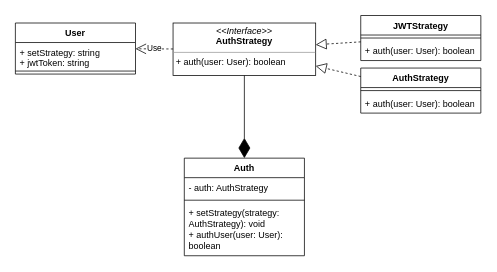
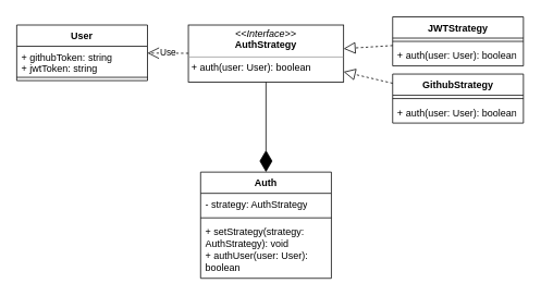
  <mxCell id="0" />
  <mxCell id="1" parent="0" />
  <mxCell id="2" value="&lt;p style=&quot;margin:0px;margin-top:4px;text-align:center;&quot;&gt;&lt;i&gt;&amp;lt;&amp;lt;Interface&amp;gt;&amp;gt;&lt;/i&gt;&lt;br&gt;&lt;b&gt;AuthStrategy&lt;/b&gt;&lt;/p&gt;&lt;hr size=&quot;1&quot;&gt;&lt;p style=&quot;margin:0px;margin-left:4px;&quot;&gt;&lt;/p&gt;&lt;p style=&quot;margin:0px;margin-left:4px;&quot;&gt;+ auth(user: User): boolean&lt;/p&gt;" style="verticalAlign=top;align=left;overflow=fill;fontSize=12;fontFamily=Helvetica;html=1;whiteSpace=wrap;" vertex="1" parent="1"><mxGeometry x="230" y="30" width="190" height="70" as="geometry" /></mxCell>
  <mxCell id="3" value="User" style="swimlane;fontStyle=1;align=center;verticalAlign=top;childLayout=stackLayout;horizontal=1;startSize=26;horizontalStack=0;resizeParent=1;resizeParentMax=0;resizeLast=0;collapsible=1;marginBottom=0;whiteSpace=wrap;html=1;" vertex="1" parent="1"><mxGeometry x="20" y="30" width="160" height="68" as="geometry" /></mxCell>
- <mxCell id="4" value="+ setStrategy: string&lt;br&gt;+ jwtToken: string" style="text;strokeColor=none;fillColor=none;align=left;verticalAlign=top;spacingLeft=4;spacingRight=4;overflow=hidden;rotatable=0;points=[[0,0.5],[1,0.5]];portConstraint=eastwest;whiteSpace=wrap;html=1;" vertex="1" parent="3"><mxGeometry y="26" width="160" height="34" as="geometry" /></mxCell>
+ <mxCell id="4" value="+ githubToken: string&lt;br&gt;+ jwtToken: string" style="text;strokeColor=none;fillColor=none;align=left;verticalAlign=top;spacingLeft=4;spacingRight=4;overflow=hidden;rotatable=0;points=[[0,0.5],[1,0.5]];portConstraint=eastwest;whiteSpace=wrap;html=1;" vertex="1" parent="3"><mxGeometry y="26" width="160" height="34" as="geometry" /></mxCell>
  <mxCell id="5" value="" style="line;strokeWidth=1;fillColor=none;align=left;verticalAlign=middle;spacingTop=-1;spacingLeft=3;spacingRight=3;rotatable=0;labelPosition=right;points=[];portConstraint=eastwest;strokeColor=inherit;" vertex="1" parent="3"><mxGeometry y="60" width="160" height="8" as="geometry" /></mxCell>
  <mxCell id="6" value="Use" style="endArrow=open;endSize=12;dashed=1;html=1;rounded=0;" edge="1" parent="1" source="2" target="3"><mxGeometry width="160" relative="1" as="geometry"><mxPoint x="130" y="170" as="sourcePoint" /><mxPoint x="290" y="170" as="targetPoint" /></mxGeometry></mxCell>
  <mxCell id="7" value="Auth" style="swimlane;fontStyle=1;align=center;verticalAlign=top;childLayout=stackLayout;horizontal=1;startSize=26;horizontalStack=0;resizeParent=1;resizeParentMax=0;resizeLast=0;collapsible=1;marginBottom=0;whiteSpace=wrap;html=1;" vertex="1" parent="1"><mxGeometry x="245" y="210" width="160" height="130" as="geometry" /></mxCell>
- <mxCell id="8" value="- auth: AuthStrategy" style="text;strokeColor=none;fillColor=none;align=left;verticalAlign=top;spacingLeft=4;spacingRight=4;overflow=hidden;rotatable=0;points=[[0,0.5],[1,0.5]];portConstraint=eastwest;whiteSpace=wrap;html=1;" vertex="1" parent="7"><mxGeometry y="26" width="160" height="26" as="geometry" /></mxCell>
+ <mxCell id="8" value="- strategy: AuthStrategy" style="text;strokeColor=none;fillColor=none;align=left;verticalAlign=top;spacingLeft=4;spacingRight=4;overflow=hidden;rotatable=0;points=[[0,0.5],[1,0.5]];portConstraint=eastwest;whiteSpace=wrap;html=1;" vertex="1" parent="7"><mxGeometry y="26" width="160" height="26" as="geometry" /></mxCell>
  <mxCell id="9" value="" style="line;strokeWidth=1;fillColor=none;align=left;verticalAlign=middle;spacingTop=-1;spacingLeft=3;spacingRight=3;rotatable=0;labelPosition=right;points=[];portConstraint=eastwest;strokeColor=inherit;" vertex="1" parent="7"><mxGeometry y="52" width="160" height="8" as="geometry" /></mxCell>
  <mxCell id="10" value="+ setStrategy(strategy: AuthStrategy): void&lt;br&gt;+ authUser(user: User): boolean" style="text;strokeColor=none;fillColor=none;align=left;verticalAlign=top;spacingLeft=4;spacingRight=4;overflow=hidden;rotatable=0;points=[[0,0.5],[1,0.5]];portConstraint=eastwest;whiteSpace=wrap;html=1;" vertex="1" parent="7"><mxGeometry y="60" width="160" height="70" as="geometry" /></mxCell>
  <mxCell id="11" value="" style="endArrow=diamondThin;endFill=1;endSize=24;html=1;rounded=0;" edge="1" parent="1" source="2" target="7"><mxGeometry width="160" relative="1" as="geometry"><mxPoint x="270" y="170" as="sourcePoint" /><mxPoint x="430" y="170" as="targetPoint" /></mxGeometry></mxCell>
  <mxCell id="12" value="JWTStrategy" style="swimlane;fontStyle=1;align=center;verticalAlign=top;childLayout=stackLayout;horizontal=1;startSize=26;horizontalStack=0;resizeParent=1;resizeParentMax=0;resizeLast=0;collapsible=1;marginBottom=0;whiteSpace=wrap;html=1;" vertex="1" parent="1"><mxGeometry x="480" y="20" width="160" height="60" as="geometry" /></mxCell>
  <mxCell id="13" value="" style="line;strokeWidth=1;fillColor=none;align=left;verticalAlign=middle;spacingTop=-1;spacingLeft=3;spacingRight=3;rotatable=0;labelPosition=right;points=[];portConstraint=eastwest;strokeColor=inherit;" vertex="1" parent="12"><mxGeometry y="26" width="160" height="8" as="geometry" /></mxCell>
  <mxCell id="14" value="+ auth(user: User): boolean" style="text;strokeColor=none;fillColor=none;align=left;verticalAlign=top;spacingLeft=4;spacingRight=4;overflow=hidden;rotatable=0;points=[[0,0.5],[1,0.5]];portConstraint=eastwest;whiteSpace=wrap;html=1;" vertex="1" parent="12"><mxGeometry y="34" width="160" height="26" as="geometry" /></mxCell>
- <mxCell id="15" value="AuthStrategy" style="swimlane;fontStyle=1;align=center;verticalAlign=top;childLayout=stackLayout;horizontal=1;startSize=26;horizontalStack=0;resizeParent=1;resizeParentMax=0;resizeLast=0;collapsible=1;marginBottom=0;whiteSpace=wrap;html=1;" vertex="1" parent="1"><mxGeometry x="480" y="90" width="160" height="60" as="geometry" /></mxCell>
+ <mxCell id="15" value="GithubStrategy" style="swimlane;fontStyle=1;align=center;verticalAlign=top;childLayout=stackLayout;horizontal=1;startSize=26;horizontalStack=0;resizeParent=1;resizeParentMax=0;resizeLast=0;collapsible=1;marginBottom=0;whiteSpace=wrap;html=1;" vertex="1" parent="1"><mxGeometry x="480" y="90" width="160" height="60" as="geometry" /></mxCell>
  <mxCell id="16" value="" style="line;strokeWidth=1;fillColor=none;align=left;verticalAlign=middle;spacingTop=-1;spacingLeft=3;spacingRight=3;rotatable=0;labelPosition=right;points=[];portConstraint=eastwest;strokeColor=inherit;" vertex="1" parent="15"><mxGeometry y="26" width="160" height="8" as="geometry" /></mxCell>
  <mxCell id="17" value="+ auth(user: User): boolean" style="text;strokeColor=none;fillColor=none;align=left;verticalAlign=top;spacingLeft=4;spacingRight=4;overflow=hidden;rotatable=0;points=[[0,0.5],[1,0.5]];portConstraint=eastwest;whiteSpace=wrap;html=1;" vertex="1" parent="15"><mxGeometry y="34" width="160" height="26" as="geometry" /></mxCell>
  <mxCell id="18" value="" style="endArrow=block;dashed=1;endFill=0;endSize=12;html=1;rounded=0;" edge="1" parent="1" source="15" target="2"><mxGeometry width="160" relative="1" as="geometry"><mxPoint x="270" y="150" as="sourcePoint" /><mxPoint x="430" y="150" as="targetPoint" /></mxGeometry></mxCell>
  <mxCell id="19" value="" style="endArrow=block;dashed=1;endFill=0;endSize=12;html=1;rounded=0;" edge="1" parent="1" source="12" target="2"><mxGeometry width="160" relative="1" as="geometry"><mxPoint x="270" y="150" as="sourcePoint" /><mxPoint x="430" y="150" as="targetPoint" /></mxGeometry></mxCell>
